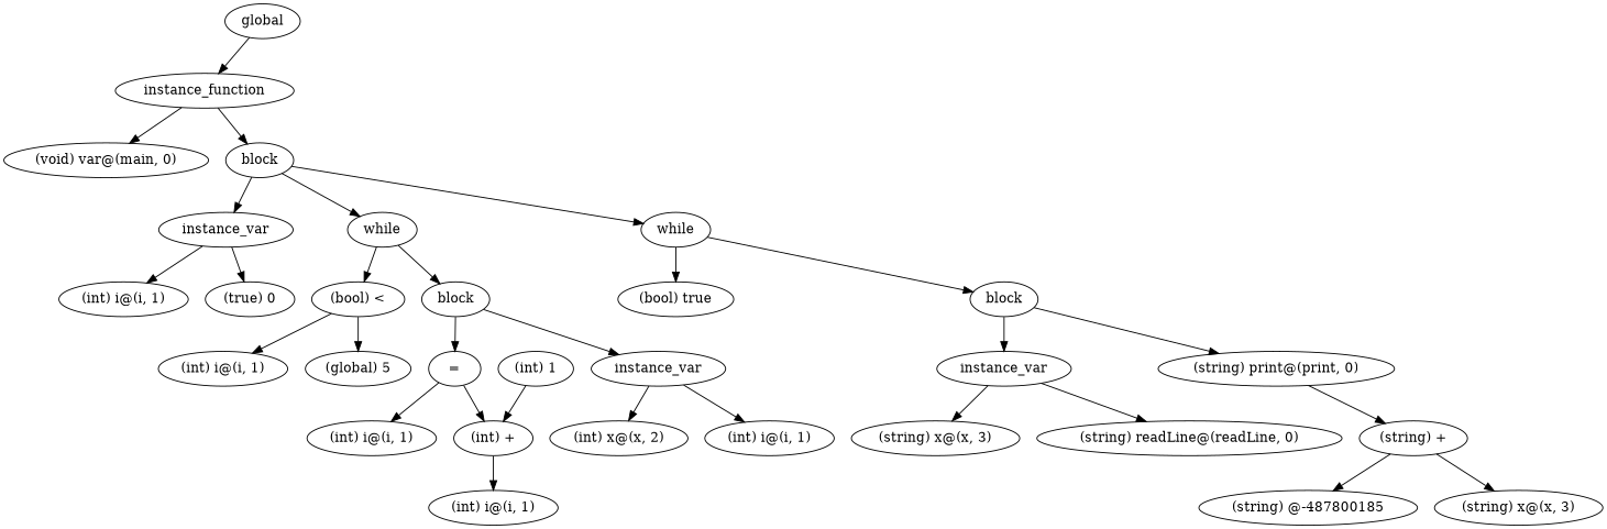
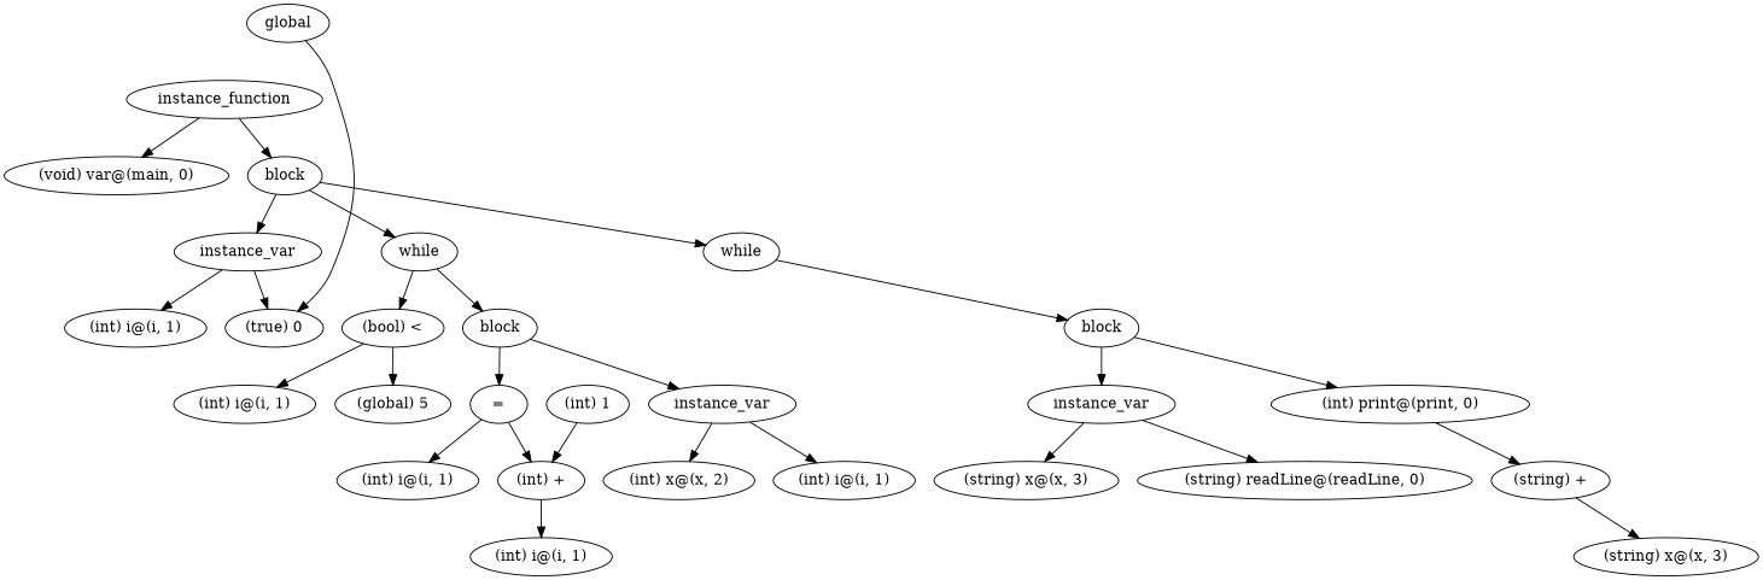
  digraph {
    ordering=out
    n1 [label=global]
    n2 [label=instance_function]
    n3 [label="(void) var@(main, 0)"]
    n4 [label=block]
    n5 [label=instance_var]
    n6 [label=while]
    n7 [label=while]
    n8 [label="(int) i@(i, 1)"]
    n9 [label="(true) 0"]
    n10 [label="(bool) <"]
    n11 [label=block]
-   n12 [label="(bool) true"]
    n13 [label=block]
    n14 [label="(int) i@(i, 1)"]
    n15 [label="(global) 5"]
    n16 [label="="]
    n17 [label=instance_var]
    n18 [label="(int) i@(i, 1)"]
    n19 [label="(int) +"]
    n20 [label="(int) x@(x, 2)"]
    n21 [label="(int) i@(i, 1)"]
    n22 [label="(int) i@(i, 1)"]
    n23 [label="(int) 1"]
    n24 [label=instance_var]
-   n25 [label="(string) print@(print, 0)"]
+   n25 [label="(int) print@(print, 0)"]
    n26 [label="(string) x@(x, 3)"]
    n27 [label="(string) readLine@(readLine, 0)"]
    n28 [label="(string) +"]
-   n29 [label="(string) @-487800185"]
    n30 [label="(string) x@(x, 3)"]
-   n1 -> n2
+   n1 -> n9
    n2 -> n3
    n2 -> n4
    n4 -> n5
    n4 -> n6
    n4 -> n7
    n5 -> n8
    n5 -> n9
    n6 -> n10
    n6 -> n11
-   n7 -> n12
    n7 -> n13
    n10 -> n14
    n10 -> n15
    n11 -> n16
    n11 -> n17
    n13 -> n24
    n13 -> n25
    n16 -> n18
    n16 -> n19
    n17 -> n20
    n17 -> n21
    n19 -> n22
    n23 -> n19
    n24 -> n26
    n24 -> n27
    n25 -> n28
-   n28 -> n29
    n28 -> n30
  }
